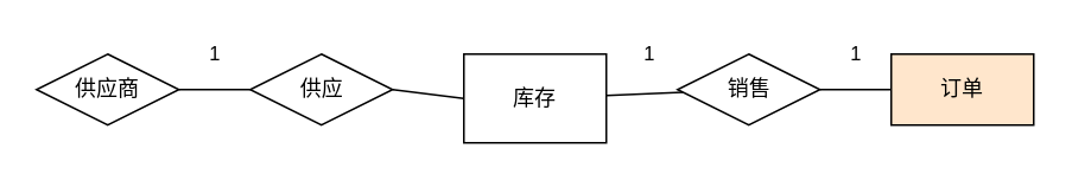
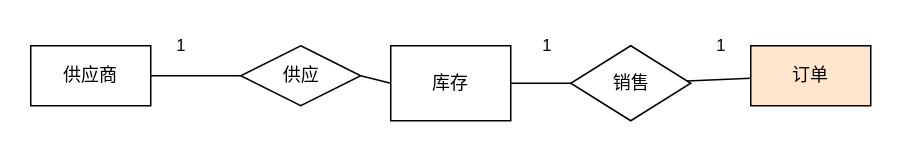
  <mxCell id="0" />
  <mxCell id="1" parent="0" />
- <mxCell id="2" value="供应商" style="rhombus;whiteSpace=wrap;html=1;" vertex="1" parent="1"><mxGeometry x="20" y="30" width="80" height="40" as="geometry" /></mxCell>
+ <mxCell id="2" value="供应商" style="rounded=0;whiteSpace=wrap;html=1;" vertex="1" parent="1"><mxGeometry x="20" y="30" width="80" height="40" as="geometry" /></mxCell>
  <mxCell id="3" value="库存" style="rounded=0;whiteSpace=wrap;html=1;" vertex="1" parent="1"><mxGeometry x="260" y="30" width="80" height="50" as="geometry" /></mxCell>
  <mxCell id="4" value="订单" style="rounded=0;whiteSpace=wrap;html=1;fillColor=#ffe6cc;" vertex="1" parent="1"><mxGeometry x="500" y="30" width="80" height="40" as="geometry" /></mxCell>
  <mxCell id="5" style="edgeStyle=none;shape=connector;rounded=1;html=1;exitX=1;exitY=0.5;exitDx=0;exitDy=0;entryX=0;entryY=0.5;entryDx=0;entryDy=0;labelBackgroundColor=default;fontFamily=Helvetica;fontSize=11;fontColor=default;endArrow=none;strokeColor=default;" edge="1" parent="1" source="7" target="3"><mxGeometry relative="1" as="geometry" /></mxCell>
  <mxCell id="6" value="" style="edgeStyle=none;shape=connector;rounded=1;html=1;labelBackgroundColor=default;fontFamily=Helvetica;fontSize=11;fontColor=default;endArrow=none;strokeColor=default;" edge="1" parent="1" source="7" target="2"><mxGeometry relative="1" as="geometry" /></mxCell>
- <mxCell id="7" value="供应" style="shape=rhombus;html=1;dashed=0;whitespace=wrap;perimeter=rhombusPerimeter;" vertex="1" parent="1"><mxGeometry x="140" y="30" width="80" height="40" as="geometry" /></mxCell>
+ <mxCell id="7" value="供应" style="shape=rhombus;html=1;dashed=0;whitespace=wrap;perimeter=rhombusPerimeter;" vertex="1" parent="1"><mxGeometry x="160" y="30" width="80" height="40" as="geometry" /></mxCell>
  <mxCell id="8" value="" style="edgeStyle=none;shape=connector;rounded=1;html=1;labelBackgroundColor=default;fontFamily=Helvetica;fontSize=11;fontColor=default;endArrow=none;strokeColor=default;" edge="1" parent="1" source="10" target="3"><mxGeometry relative="1" as="geometry" /></mxCell>
  <mxCell id="9" value="" style="edgeStyle=none;shape=connector;rounded=1;html=1;labelBackgroundColor=default;fontFamily=Helvetica;fontSize=11;fontColor=default;endArrow=none;strokeColor=default;" edge="1" parent="1" source="10" target="4"><mxGeometry relative="1" as="geometry" /></mxCell>
- <mxCell id="10" value="销售" style="shape=rhombus;html=1;dashed=0;whitespace=wrap;perimeter=rhombusPerimeter;" vertex="1" parent="1"><mxGeometry x="380" y="30" width="80" height="40" as="geometry" /></mxCell>
+ <mxCell id="10" value="销售" style="shape=rhombus;html=1;dashed=0;whitespace=wrap;perimeter=rhombusPerimeter;" vertex="1" parent="1"><mxGeometry x="380" y="30" width="80" height="50" as="geometry" /></mxCell>
  <mxCell id="11" value="1" style="text;html=1;align=center;verticalAlign=middle;resizable=0;points=[];autosize=1;strokeColor=none;fillColor=none;fontSize=11;fontFamily=Helvetica;fontColor=default;" vertex="1" parent="1"><mxGeometry x="110" y="20" width="20" height="20" as="geometry" /></mxCell>
  <mxCell id="12" value="1" style="text;html=1;align=center;verticalAlign=middle;resizable=0;points=[];autosize=1;strokeColor=none;fillColor=none;fontSize=11;fontFamily=Helvetica;fontColor=default;" vertex="1" parent="1"><mxGeometry x="353.5" y="20" width="20" height="20" as="geometry" /></mxCell>
  <mxCell id="13" value="1" style="text;html=1;align=center;verticalAlign=middle;resizable=0;points=[];autosize=1;strokeColor=none;fillColor=none;fontSize=11;fontFamily=Helvetica;fontColor=default;" vertex="1" parent="1"><mxGeometry x="470" y="20" width="20" height="20" as="geometry" /></mxCell>
